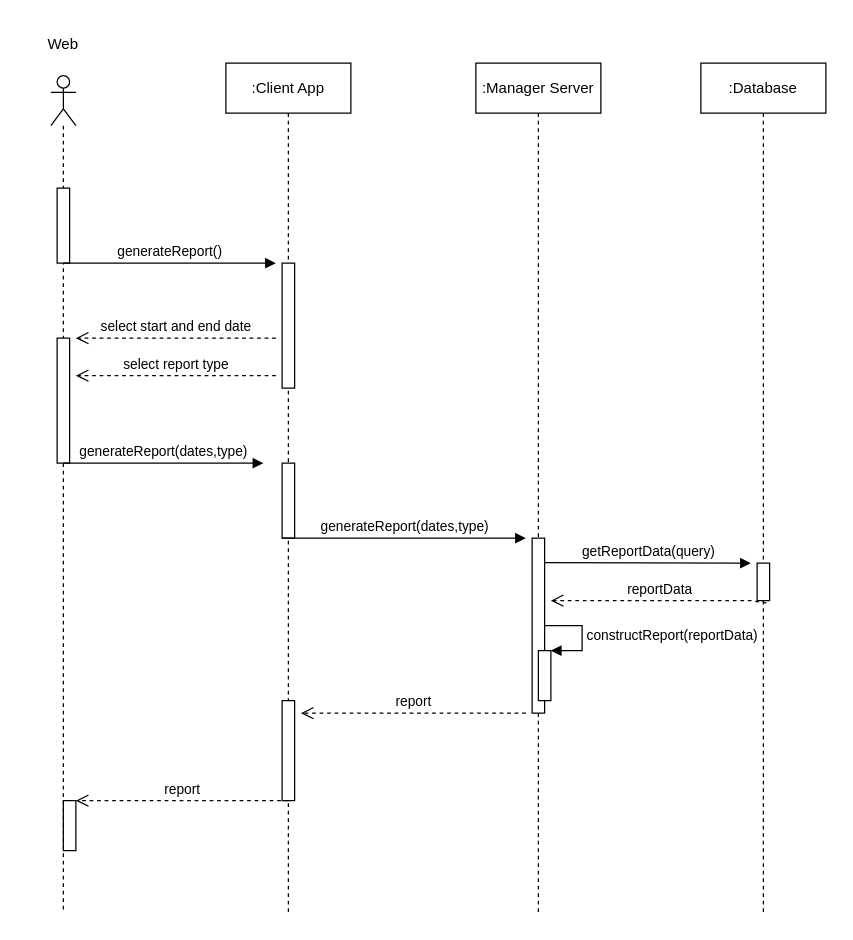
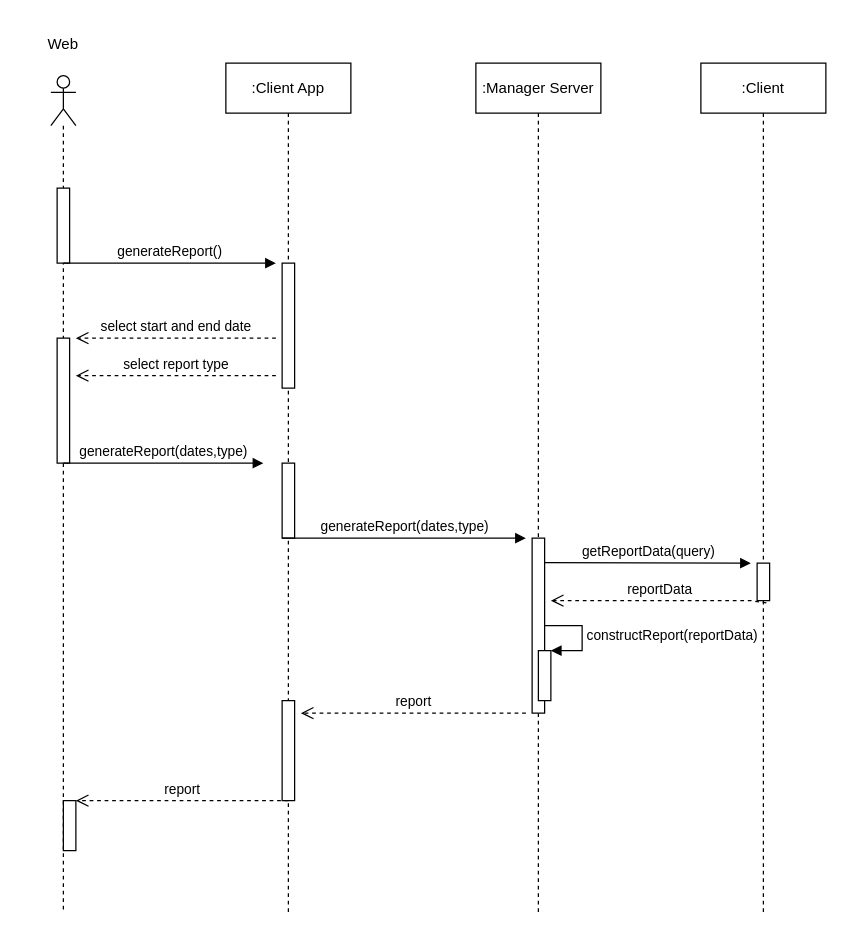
  <mxCell id="0" />
  <mxCell id="1" parent="0" />
  <mxCell id="2" value="" style="shape=umlLifeline;participant=umlActor;perimeter=lifelinePerimeter;whiteSpace=wrap;html=1;container=1;collapsible=0;recursiveResize=0;verticalAlign=top;spacingTop=36;outlineConnect=0;" parent="1" vertex="1"><mxGeometry x="40" y="60" width="20" height="670" as="geometry" /></mxCell>
  <mxCell id="3" value="" style="html=1;points=[];perimeter=orthogonalPerimeter;" parent="2" vertex="1"><mxGeometry x="5" y="90" width="10" height="60" as="geometry" /></mxCell>
  <mxCell id="4" value="generateReport()" style="html=1;verticalAlign=bottom;endArrow=block;rounded=0;" parent="2" edge="1"><mxGeometry width="80" relative="1" as="geometry"><mxPoint x="10" y="150" as="sourcePoint" /><mxPoint x="180" y="150" as="targetPoint" /></mxGeometry></mxCell>
  <mxCell id="5" value="" style="html=1;points=[];perimeter=orthogonalPerimeter;" parent="2" vertex="1"><mxGeometry x="5" y="210" width="10" height="100" as="geometry" /></mxCell>
  <mxCell id="6" value="" style="html=1;points=[];perimeter=orthogonalPerimeter;" parent="2" vertex="1"><mxGeometry x="10" y="580" width="10" height="40" as="geometry" /></mxCell>
  <mxCell id="7" value="Web" style="text;html=1;strokeColor=none;fillColor=none;align=center;verticalAlign=middle;whiteSpace=wrap;rounded=0;" parent="1" vertex="1"><mxGeometry x="20" y="20" width="60" height="30" as="geometry" /></mxCell>
  <mxCell id="8" value=":Client App" style="shape=umlLifeline;perimeter=lifelinePerimeter;whiteSpace=wrap;html=1;container=1;collapsible=0;recursiveResize=0;outlineConnect=0;" parent="1" vertex="1"><mxGeometry x="180" y="50" width="100" height="680" as="geometry" /></mxCell>
  <mxCell id="9" value="" style="html=1;points=[];perimeter=orthogonalPerimeter;" parent="8" vertex="1"><mxGeometry x="45" y="160" width="10" height="100" as="geometry" /></mxCell>
  <mxCell id="10" value="" style="html=1;points=[];perimeter=orthogonalPerimeter;" parent="8" vertex="1"><mxGeometry x="45" y="320" width="10" height="60" as="geometry" /></mxCell>
  <mxCell id="11" value="generateReport(dates,type)" style="html=1;verticalAlign=bottom;endArrow=block;rounded=0;" parent="8" edge="1"><mxGeometry width="80" relative="1" as="geometry"><mxPoint x="45" y="380" as="sourcePoint" /><mxPoint x="240" y="380" as="targetPoint" /></mxGeometry></mxCell>
  <mxCell id="12" value="" style="html=1;points=[];perimeter=orthogonalPerimeter;" parent="8" vertex="1"><mxGeometry x="45" y="510" width="10" height="80" as="geometry" /></mxCell>
  <mxCell id="13" value="select start and end date" style="html=1;verticalAlign=bottom;endArrow=open;dashed=1;endSize=8;rounded=0;" parent="1" edge="1"><mxGeometry relative="1" as="geometry"><mxPoint x="220" y="270" as="sourcePoint" /><mxPoint x="60" y="270" as="targetPoint" /></mxGeometry></mxCell>
  <mxCell id="14" value="select report type" style="html=1;verticalAlign=bottom;endArrow=open;dashed=1;endSize=8;rounded=0;" parent="1" edge="1"><mxGeometry relative="1" as="geometry"><mxPoint x="220" y="300" as="sourcePoint" /><mxPoint x="60" y="300" as="targetPoint" /></mxGeometry></mxCell>
  <mxCell id="15" value="generateReport(dates,type)" style="html=1;verticalAlign=bottom;endArrow=block;rounded=0;" parent="1" edge="1"><mxGeometry width="80" relative="1" as="geometry"><mxPoint x="50" y="370" as="sourcePoint" /><mxPoint x="210" y="370" as="targetPoint" /></mxGeometry></mxCell>
  <mxCell id="16" value=":Manager Server" style="shape=umlLifeline;perimeter=lifelinePerimeter;whiteSpace=wrap;html=1;container=1;collapsible=0;recursiveResize=0;outlineConnect=0;" parent="1" vertex="1"><mxGeometry x="380" y="50" width="100" height="680" as="geometry" /></mxCell>
  <mxCell id="17" value="" style="html=1;points=[];perimeter=orthogonalPerimeter;" parent="16" vertex="1"><mxGeometry x="45" y="380" width="10" height="140" as="geometry" /></mxCell>
  <mxCell id="18" value="" style="html=1;points=[];perimeter=orthogonalPerimeter;" parent="16" vertex="1"><mxGeometry x="50" y="470" width="10" height="40" as="geometry" /></mxCell>
  <mxCell id="19" value="constructReport(reportData)" style="edgeStyle=orthogonalEdgeStyle;html=1;align=left;spacingLeft=2;endArrow=block;rounded=0;entryX=1;entryY=0;" parent="16" target="18" edge="1"><mxGeometry relative="1" as="geometry"><mxPoint x="55" y="450" as="sourcePoint" /><Array as="points"><mxPoint x="85" y="450" /></Array></mxGeometry></mxCell>
  <mxCell id="20" value="report" style="html=1;verticalAlign=bottom;endArrow=open;dashed=1;endSize=8;rounded=0;" parent="1" edge="1"><mxGeometry relative="1" as="geometry"><mxPoint x="420" y="570" as="sourcePoint" /><mxPoint x="240" y="570" as="targetPoint" /><Array as="points"><mxPoint x="310" y="570" /></Array></mxGeometry></mxCell>
  <mxCell id="21" value="report" style="html=1;verticalAlign=bottom;endArrow=open;dashed=1;endSize=8;rounded=0;" parent="1" edge="1"><mxGeometry relative="1" as="geometry"><mxPoint x="230" y="640" as="sourcePoint" /><mxPoint x="60" y="640" as="targetPoint" /></mxGeometry></mxCell>
- <mxCell id="22" value=":Database" style="shape=umlLifeline;perimeter=lifelinePerimeter;whiteSpace=wrap;html=1;container=1;collapsible=0;recursiveResize=0;outlineConnect=0;" parent="1" vertex="1"><mxGeometry x="560" y="50" width="100" height="680" as="geometry" /></mxCell>
+ <mxCell id="22" value=":Client" style="shape=umlLifeline;perimeter=lifelinePerimeter;whiteSpace=wrap;html=1;container=1;collapsible=0;recursiveResize=0;outlineConnect=0;" parent="1" vertex="1"><mxGeometry x="560" y="50" width="100" height="680" as="geometry" /></mxCell>
  <mxCell id="23" value="" style="html=1;points=[];perimeter=orthogonalPerimeter;" parent="22" vertex="1"><mxGeometry x="45" y="400" width="10" height="30" as="geometry" /></mxCell>
  <mxCell id="24" value="getReportData(query)" style="html=1;verticalAlign=bottom;endArrow=block;rounded=0;" parent="1" edge="1"><mxGeometry width="80" relative="1" as="geometry"><mxPoint x="435" y="449.5" as="sourcePoint" /><mxPoint x="600" y="450" as="targetPoint" /></mxGeometry></mxCell>
  <mxCell id="25" value="reportData" style="html=1;verticalAlign=bottom;endArrow=open;dashed=1;endSize=8;rounded=0;exitX=0.74;exitY=1.06;exitDx=0;exitDy=0;exitPerimeter=0;" parent="1" source="23" edge="1"><mxGeometry relative="1" as="geometry"><mxPoint x="610" y="490" as="sourcePoint" /><mxPoint x="440" y="480" as="targetPoint" /><Array as="points"><mxPoint x="600" y="480" /></Array></mxGeometry></mxCell>
